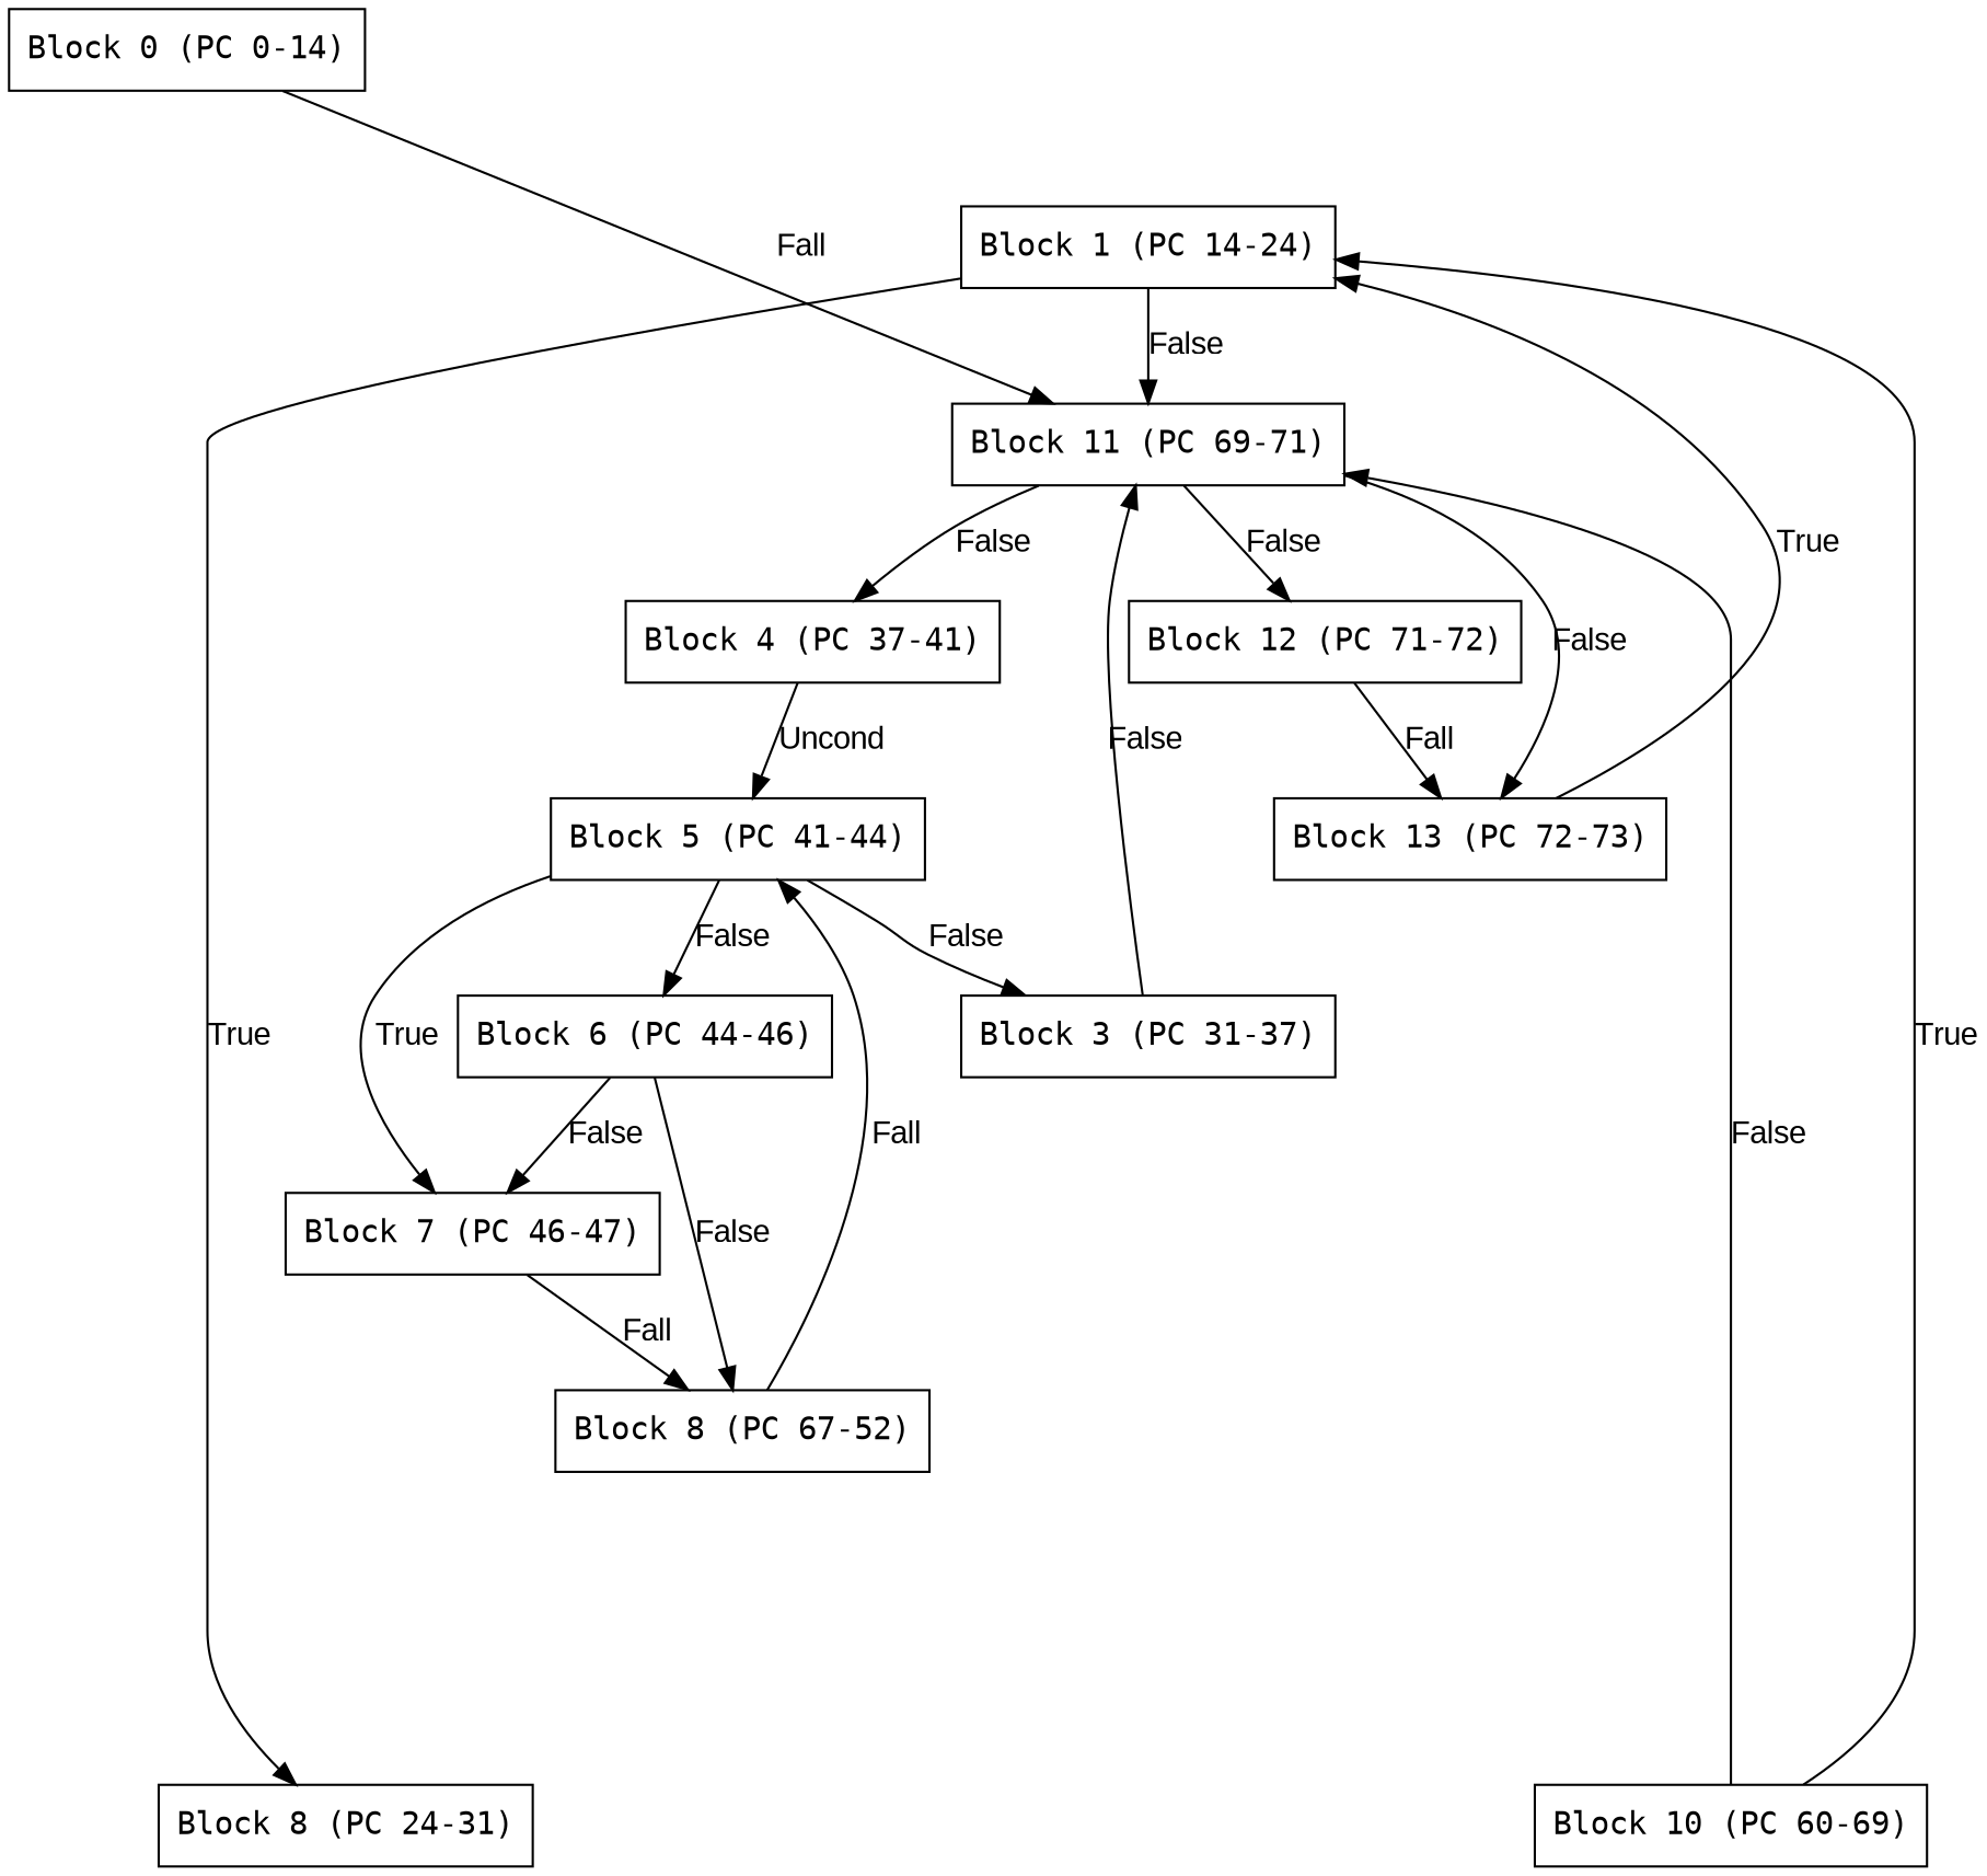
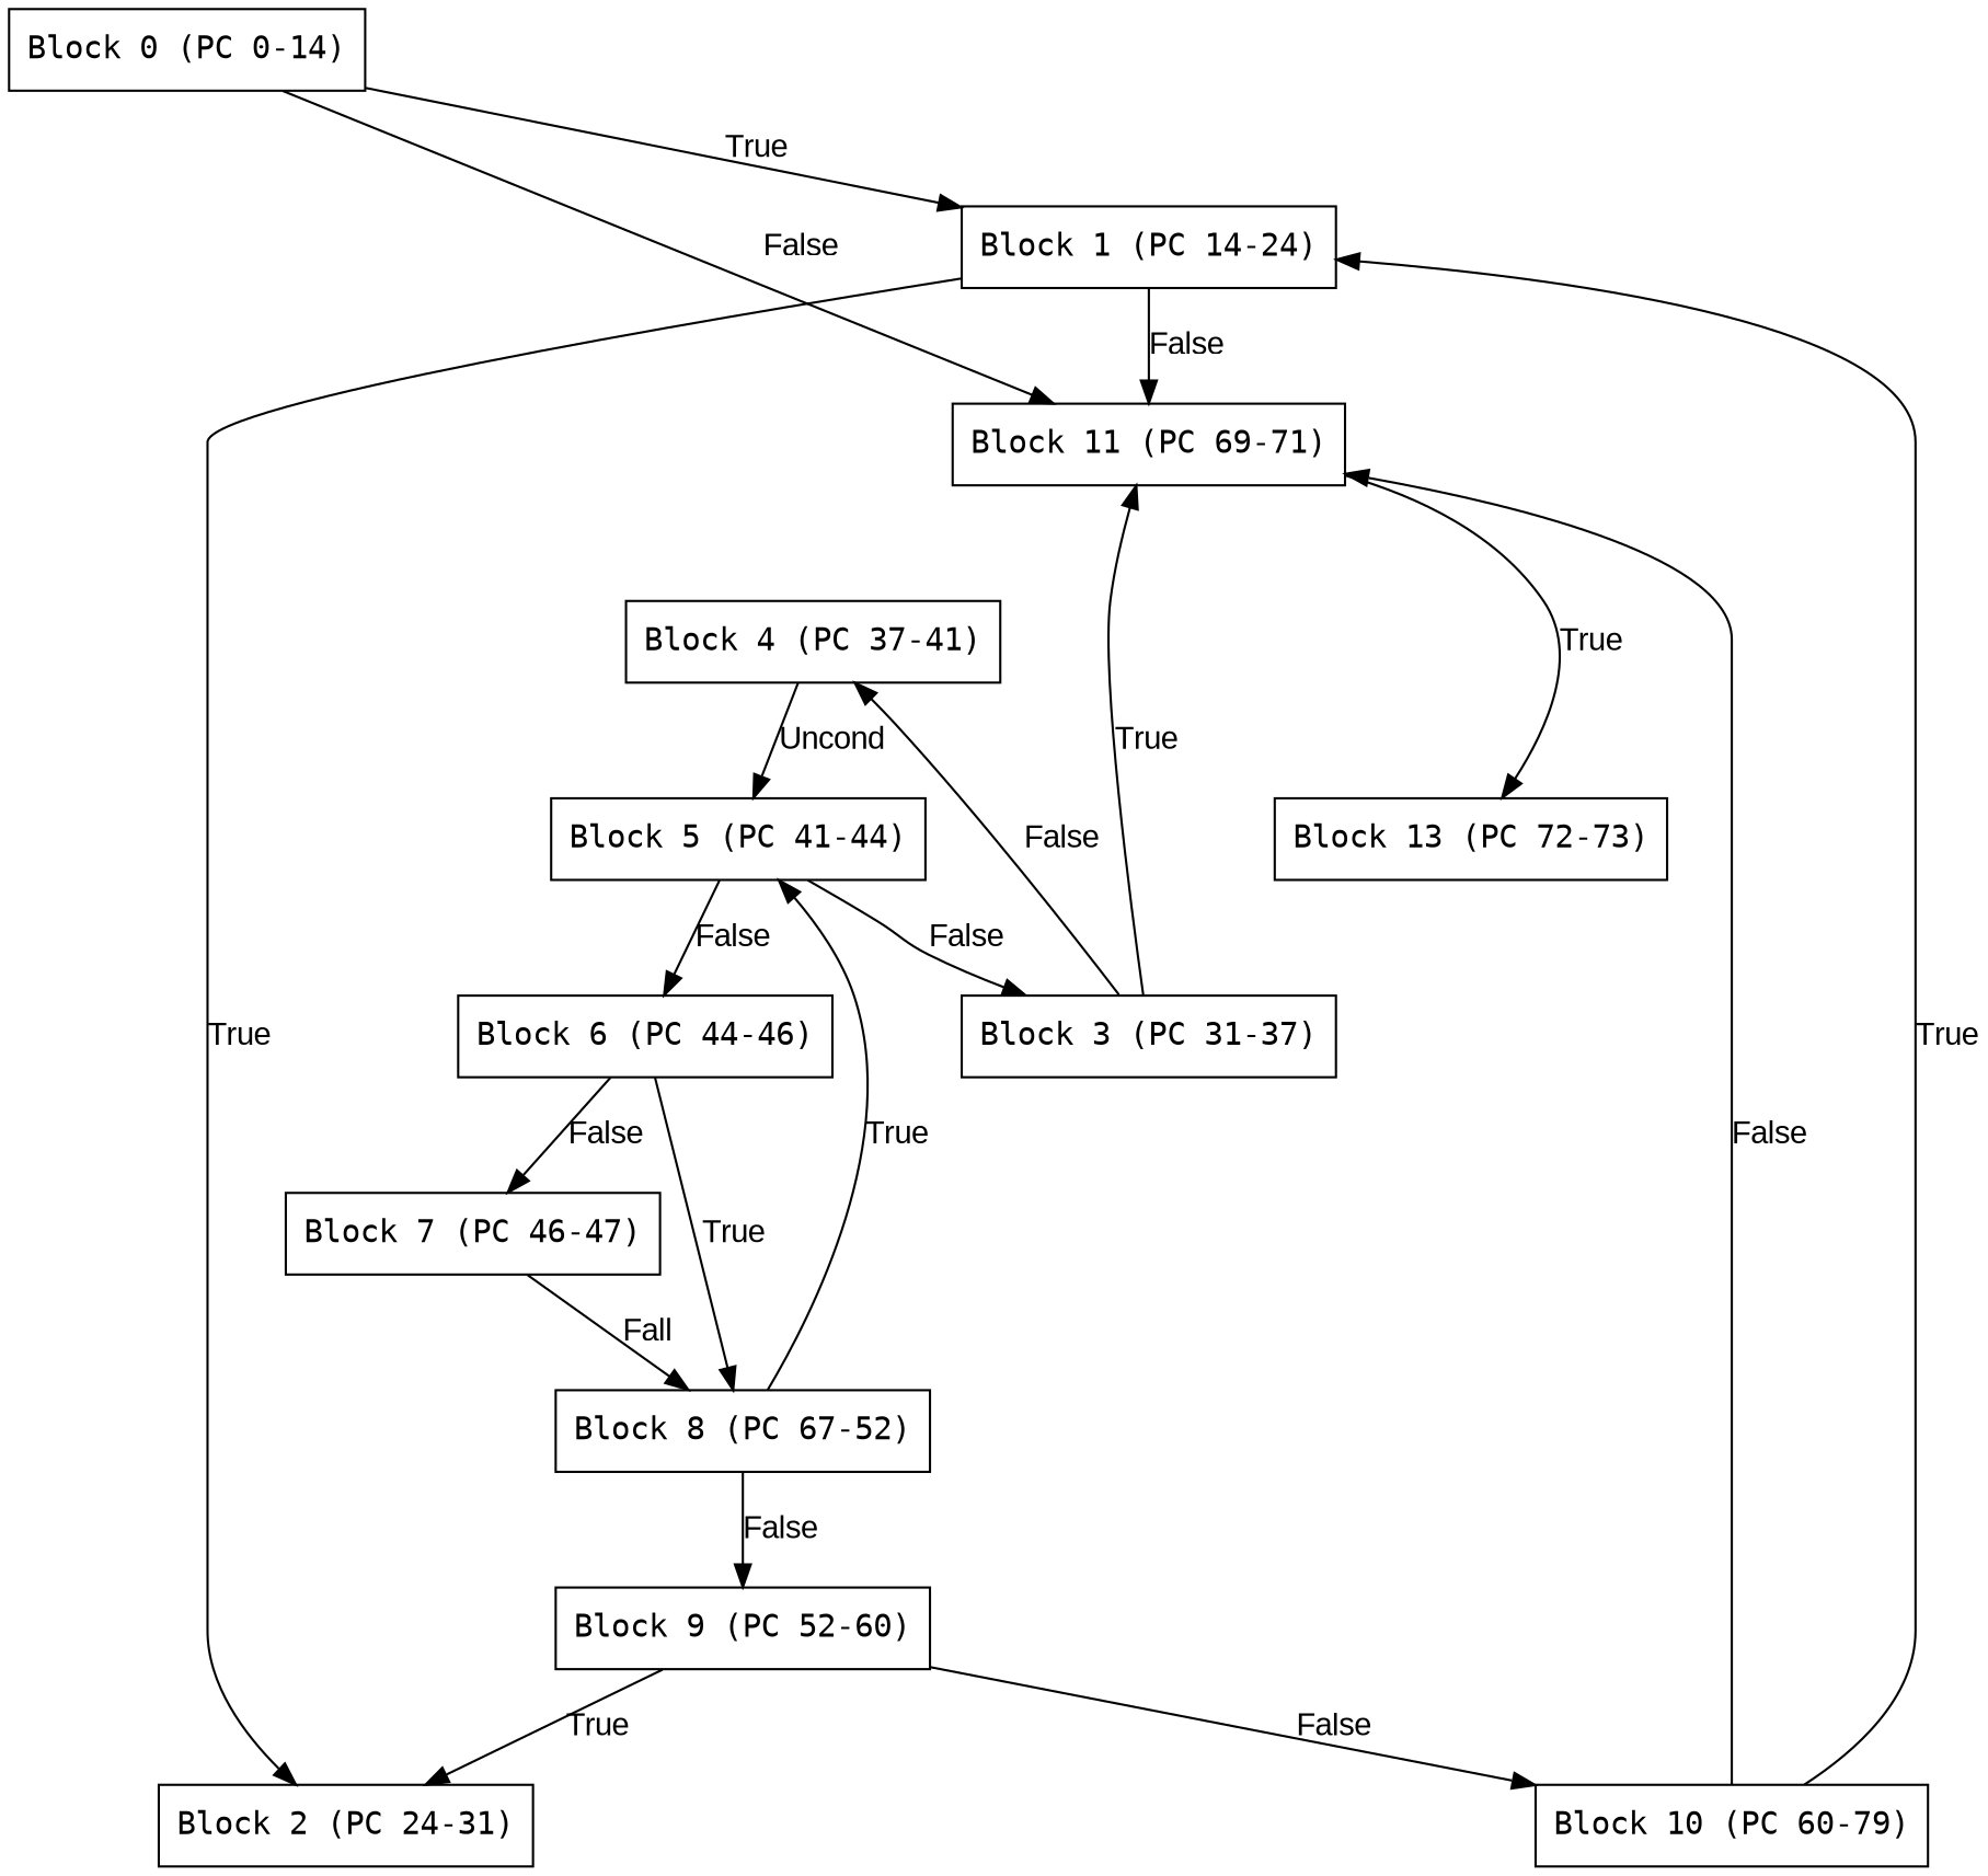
  digraph {
    rankdir=TB
    node [fontname=monospace shape=box]
    edge [fontname=Arial]
    n1 [label="Block 0 (PC 0-14)"]
    n2 [label="Block 1 (PC 14-24)"]
    n3 [label="Block 11 (PC 69-71)"]
-   n4 [label="Block 8 (PC 24-31)"]
-   n5 [label="Block 12 (PC 71-72)"]
+   n4 [label="Block 2 (PC 24-31)"]
    n6 [label="Block 13 (PC 72-73)"]
-   n7 [label="Block 10 (PC 60-69)"]
+   n7 [label="Block 10 (PC 60-79)"]
    n8 [label="Block 3 (PC 31-37)"]
    n9 [label="Block 4 (PC 37-41)"]
+   n10 [label="Block 9 (PC 52-60)"]
    n11 [label="Block 5 (PC 41-44)"]
    n12 [label="Block 6 (PC 44-46)"]
    n13 [label="Block 7 (PC 46-47)"]
    n14 [label="Block 8 (PC 67-52)"]
-   n6 -> n2 [label=True]
-   n1 -> n3 [label=Fall]
+   n1 -> n2 [label=True]
+   n1 -> n3 [label=False]
    n2 -> n3 [label=False]
    n2 -> n4 [label=True]
-   n3 -> n5 [label=False]
-   n3 -> n6 [label=False]
-   n5 -> n6 [label=Fall]
+   n3 -> n6 [label=True]
    n7 -> n2 [label=True]
    n7 -> n3 [label=False]
-   n8 -> n3 [label=False]
-   n3 -> n9 [label=False]
+   n8 -> n3 [label=True]
+   n8 -> n9 [label=False]
    n9 -> n11 [label=Uncond]
+   n10 -> n4 [label=True]
+   n10 -> n7 [label=False]
    n11 -> n8 [label=False]
    n11 -> n12 [label=False]
-   n11 -> n13 [label=True]
    n12 -> n13 [label=False]
-   n12 -> n14 [label=False]
+   n12 -> n14 [label=True]
    n13 -> n14 [label=Fall]
-   n14 -> n11 [label=Fall]
+   n14 -> n10 [label=False]
+   n14 -> n11 [label=True]
  }
